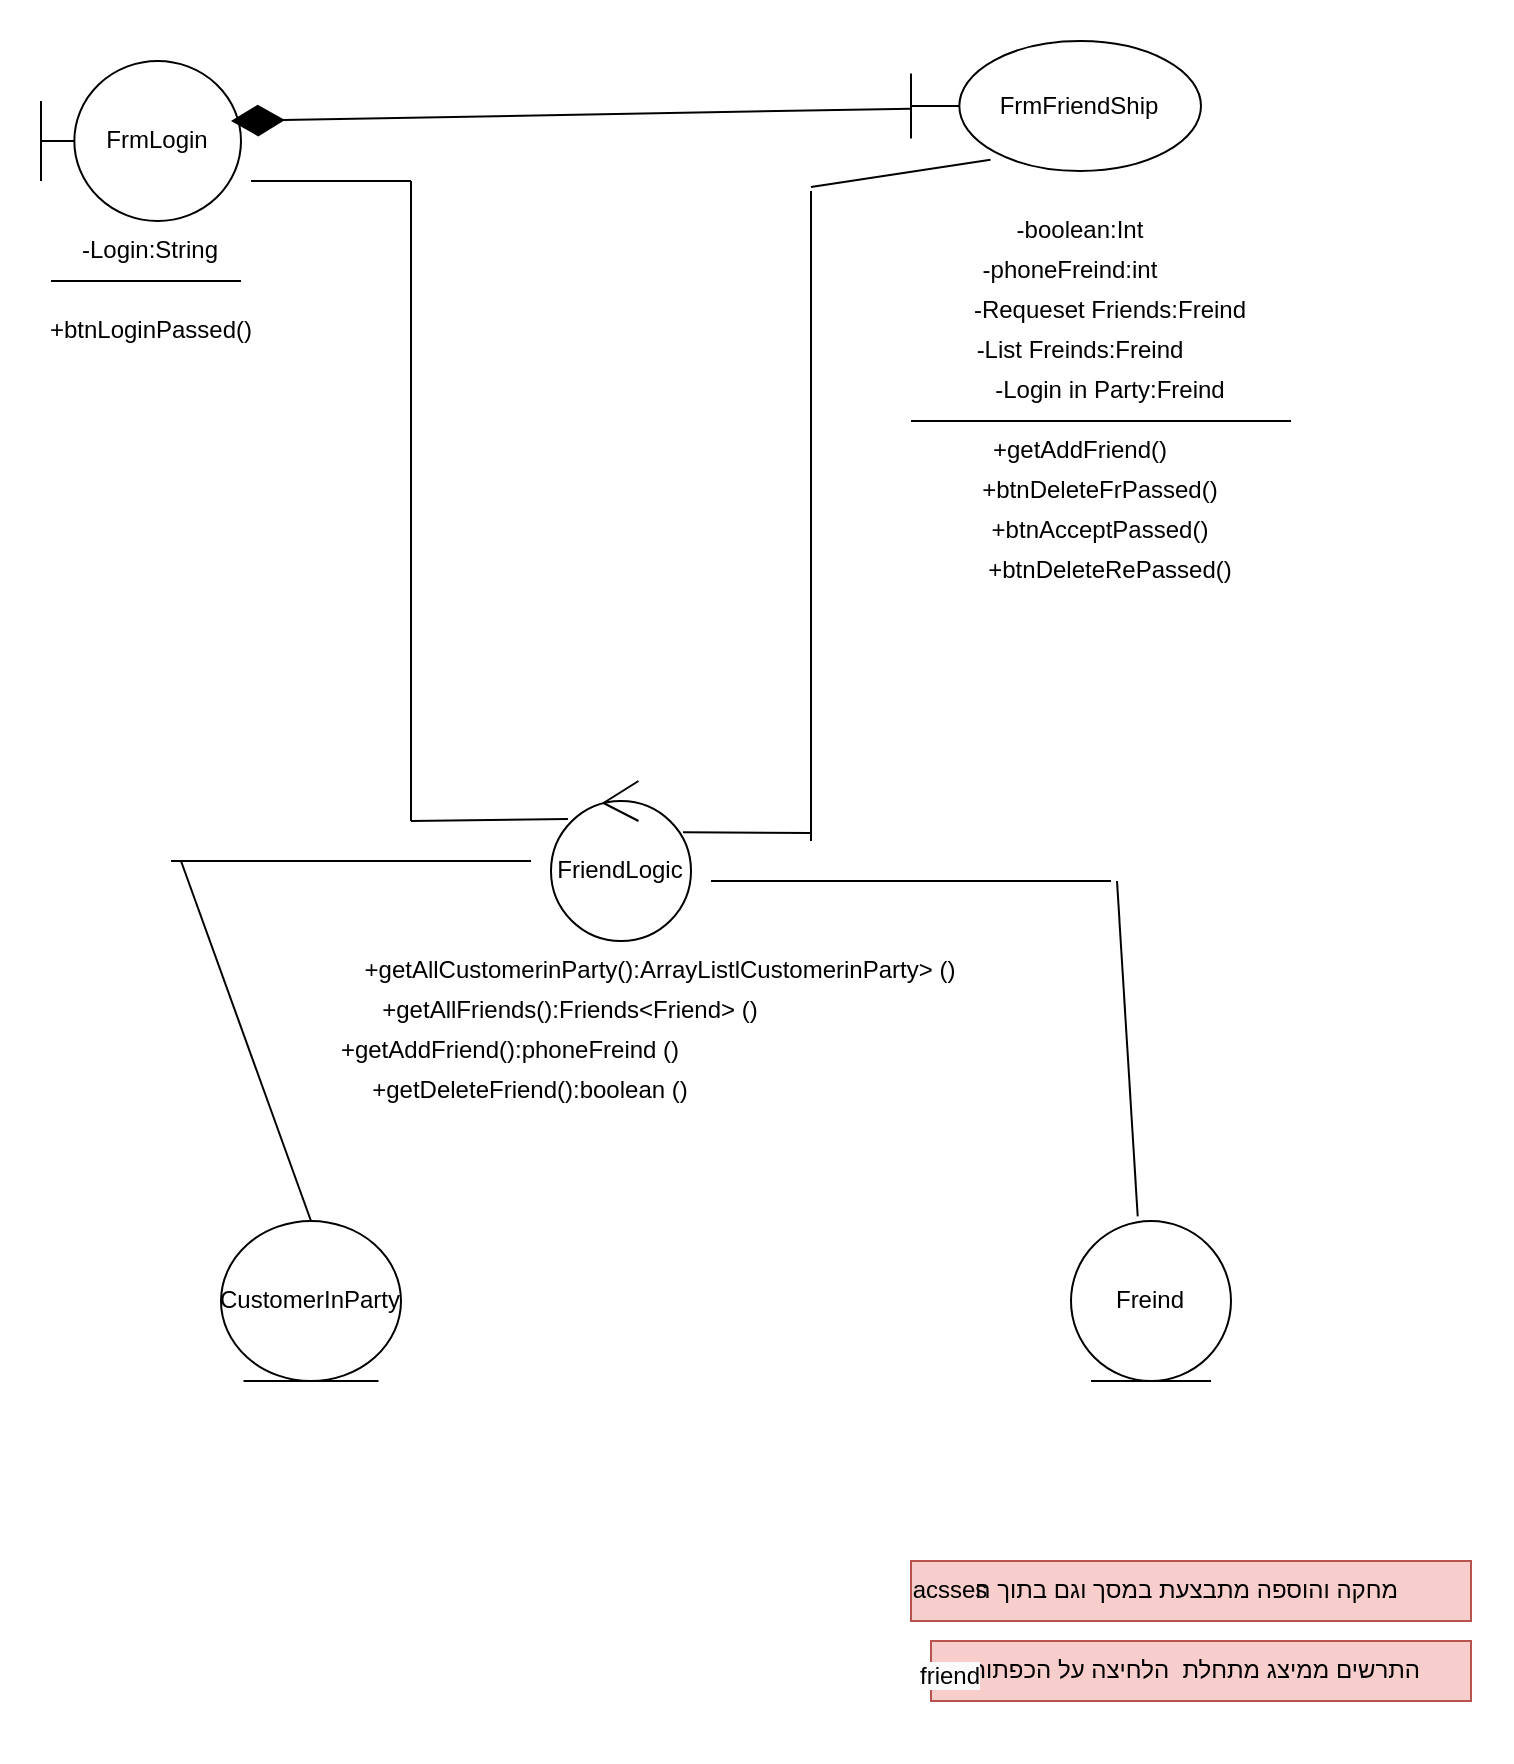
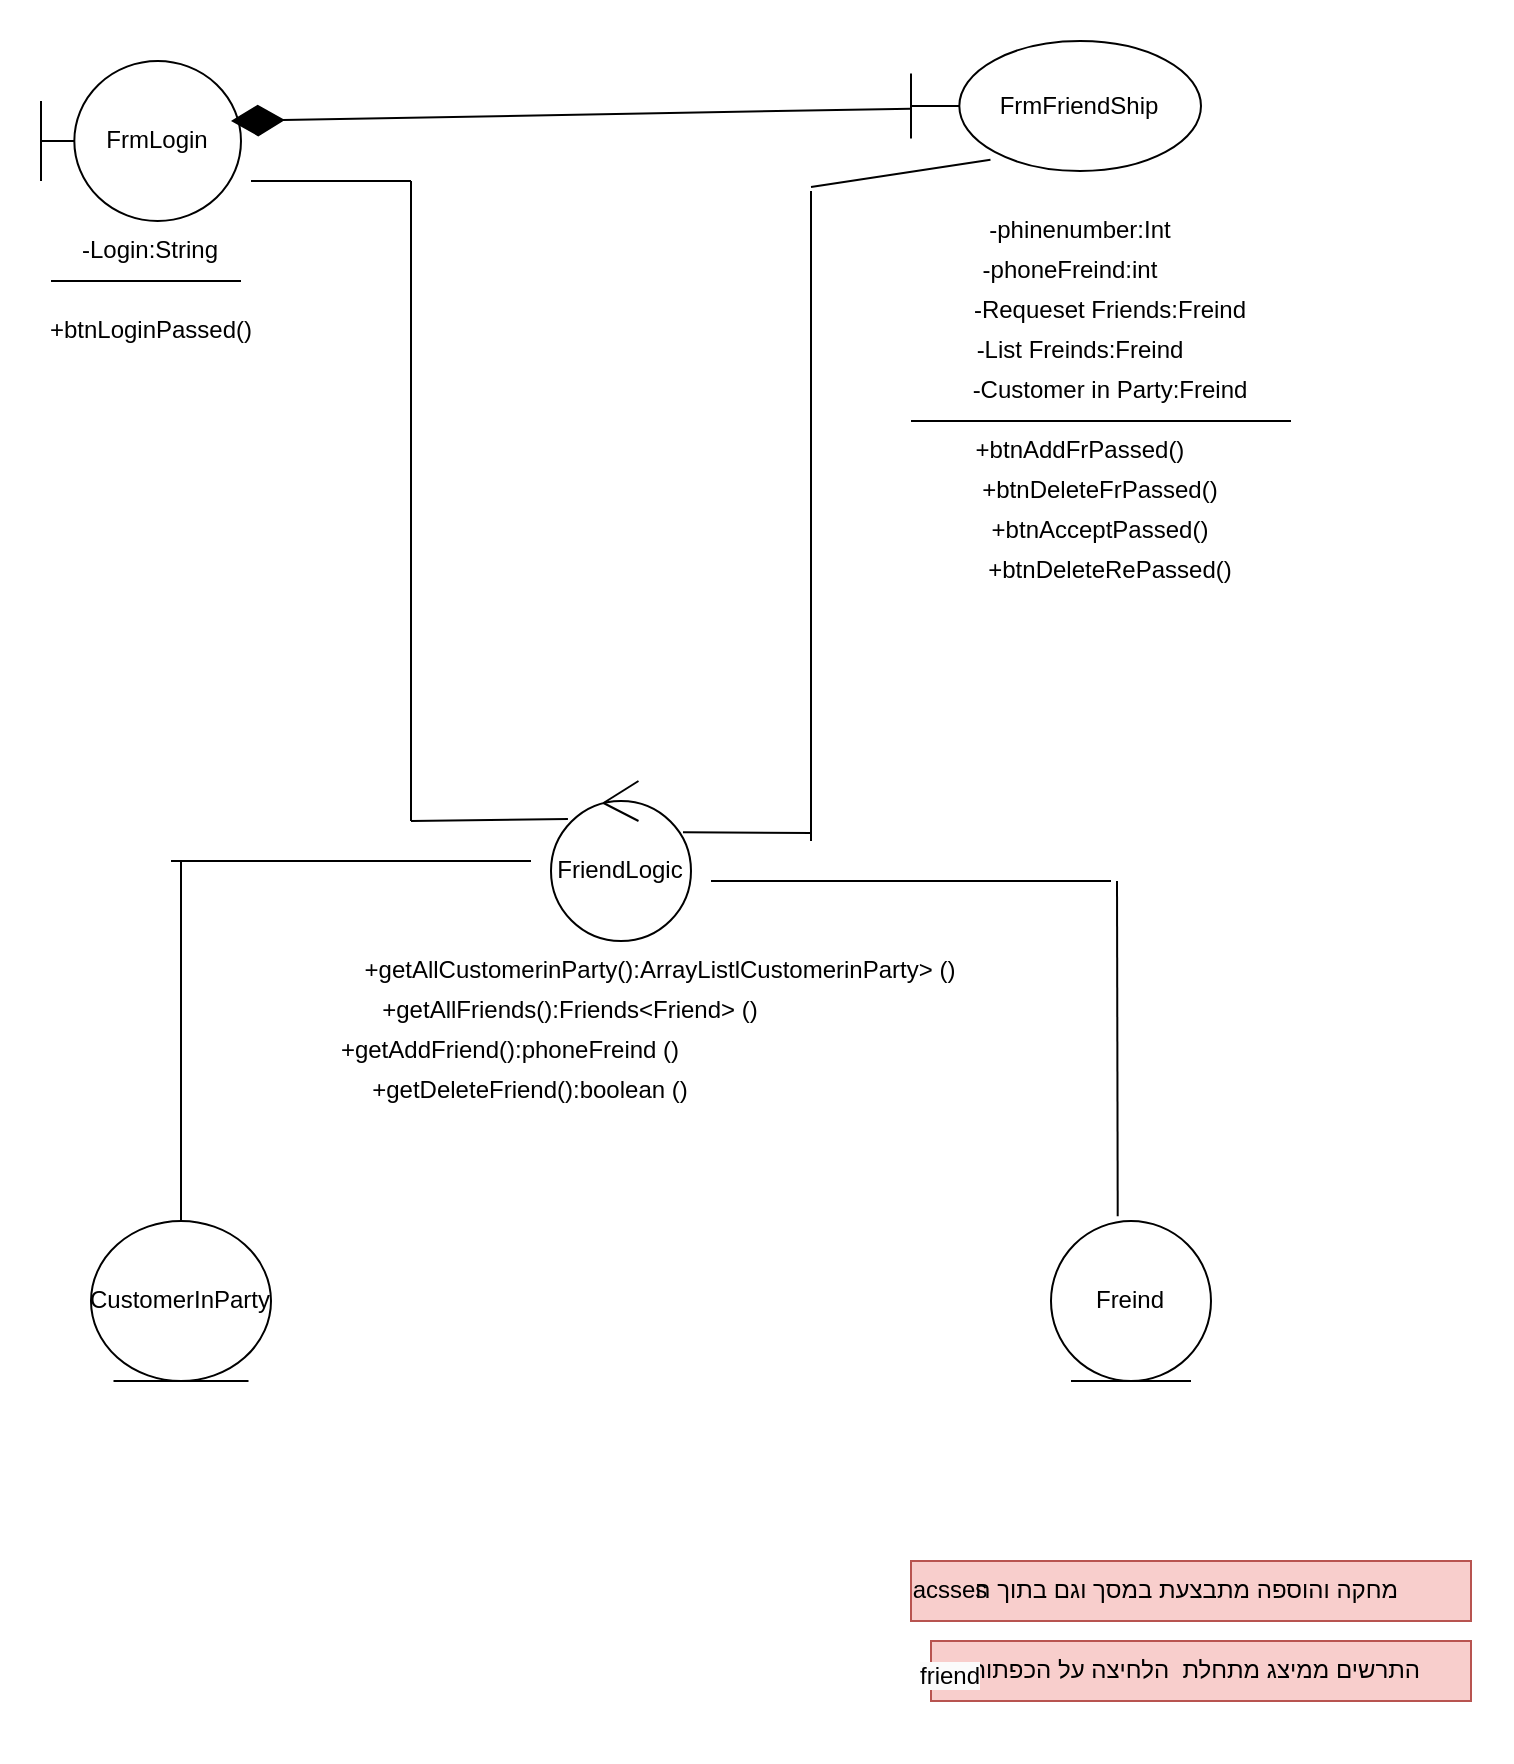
  <mxCell id="0" />
  <mxCell id="1" parent="0" />
  <mxCell id="2" value="FrmLogin" style="shape=umlBoundary;whiteSpace=wrap;html=1;" parent="1" vertex="1"><mxGeometry x="20" y="30" width="100" height="80" as="geometry" /></mxCell>
  <mxCell id="3" value="FrmFriendShip" style="shape=umlBoundary;whiteSpace=wrap;html=1;" parent="1" vertex="1"><mxGeometry x="455" y="20" width="145" height="65" as="geometry" /></mxCell>
  <mxCell id="4" value="FriendLogic" style="ellipse;shape=umlControl;whiteSpace=wrap;html=1;" parent="1" vertex="1"><mxGeometry x="275" y="390" width="70" height="80" as="geometry" /></mxCell>
- <mxCell id="5" value="Freind" style="ellipse;shape=umlEntity;whiteSpace=wrap;html=1;" parent="1" vertex="1"><mxGeometry x="535" y="610" width="80" height="80" as="geometry" /></mxCell>
- <mxCell id="6" value="CustomerInParty" style="ellipse;shape=umlEntity;whiteSpace=wrap;html=1;" parent="1" vertex="1"><mxGeometry x="110" y="610" width="90" height="80" as="geometry" /></mxCell>
+ <mxCell id="5" value="Freind" style="ellipse;shape=umlEntity;whiteSpace=wrap;html=1;" parent="1" vertex="1"><mxGeometry x="525" y="610" width="80" height="80" as="geometry" /></mxCell>
+ <mxCell id="6" value="CustomerInParty" style="ellipse;shape=umlEntity;whiteSpace=wrap;html=1;" parent="1" vertex="1"><mxGeometry x="45" y="610" width="90" height="80" as="geometry" /></mxCell>
  <mxCell id="7" value="-Login:String" style="text;html=1;strokeColor=none;fillColor=none;align=center;verticalAlign=middle;whiteSpace=wrap;rounded=0;" parent="1" vertex="1"><mxGeometry x="30" y="110" width="90" height="30" as="geometry" /></mxCell>
  <mxCell id="8" value="+btnLoginPassed()" style="text;html=1;strokeColor=none;fillColor=none;align=center;verticalAlign=middle;whiteSpace=wrap;rounded=0;" parent="1" vertex="1"><mxGeometry x="22.5" y="150" width="105" height="30" as="geometry" /></mxCell>
  <mxCell id="9" value="" style="endArrow=none;html=1;rounded=0;entryX=1;entryY=1;entryDx=0;entryDy=0;" parent="1" target="7" edge="1"><mxGeometry width="50" height="50" relative="1" as="geometry"><mxPoint x="25" y="140" as="sourcePoint" /><mxPoint x="325" y="320" as="targetPoint" /></mxGeometry></mxCell>
- <mxCell id="10" value="-boolean:Int" style="text;html=1;strokeColor=none;fillColor=none;align=center;verticalAlign=middle;whiteSpace=wrap;rounded=0;" parent="1" vertex="1"><mxGeometry x="485" y="100" width="110" height="30" as="geometry" /></mxCell>
+ <mxCell id="10" value="-phinenumber:Int" style="text;html=1;strokeColor=none;fillColor=none;align=center;verticalAlign=middle;whiteSpace=wrap;rounded=0;" parent="1" vertex="1"><mxGeometry x="485" y="100" width="110" height="30" as="geometry" /></mxCell>
  <mxCell id="11" value="-phoneFreind:int" style="text;html=1;strokeColor=none;fillColor=none;align=center;verticalAlign=middle;whiteSpace=wrap;rounded=0;" parent="1" vertex="1"><mxGeometry x="480" y="120" width="110" height="30" as="geometry" /></mxCell>
  <mxCell id="12" value="-Requeset Friends:Freind" style="text;html=1;strokeColor=none;fillColor=none;align=center;verticalAlign=middle;whiteSpace=wrap;rounded=0;" parent="1" vertex="1"><mxGeometry x="480" y="140" width="150" height="30" as="geometry" /></mxCell>
  <mxCell id="13" value="-List Freinds:Freind" style="text;html=1;strokeColor=none;fillColor=none;align=center;verticalAlign=middle;whiteSpace=wrap;rounded=0;" parent="1" vertex="1"><mxGeometry x="465" y="160" width="150" height="30" as="geometry" /></mxCell>
- <mxCell id="14" value="-Login in Party:Freind" style="text;html=1;strokeColor=none;fillColor=none;align=center;verticalAlign=middle;whiteSpace=wrap;rounded=0;" parent="1" vertex="1"><mxGeometry x="480" y="180" width="150" height="30" as="geometry" /></mxCell>
+ <mxCell id="14" value="-Customer in Party:Freind" style="text;html=1;strokeColor=none;fillColor=none;align=center;verticalAlign=middle;whiteSpace=wrap;rounded=0;" parent="1" vertex="1"><mxGeometry x="480" y="180" width="150" height="30" as="geometry" /></mxCell>
  <mxCell id="15" value="" style="endArrow=none;html=1;rounded=0;" parent="1" edge="1"><mxGeometry width="50" height="50" relative="1" as="geometry"><mxPoint x="455" y="210" as="sourcePoint" /><mxPoint x="645" y="210" as="targetPoint" /><Array as="points"><mxPoint x="545" y="210" /></Array></mxGeometry></mxCell>
  <mxCell id="16" value="+btnDeleteRePassed()" style="text;html=1;strokeColor=none;fillColor=none;align=center;verticalAlign=middle;whiteSpace=wrap;rounded=0;" parent="1" vertex="1"><mxGeometry x="480" y="270" width="150" height="30" as="geometry" /></mxCell>
- <mxCell id="17" value="+getAddFriend()" style="text;html=1;strokeColor=none;fillColor=none;align=center;verticalAlign=middle;whiteSpace=wrap;rounded=0;" parent="1" vertex="1"><mxGeometry x="465" y="210" width="150" height="30" as="geometry" /></mxCell>
+ <mxCell id="17" value="+btnAddFrPassed()" style="text;html=1;strokeColor=none;fillColor=none;align=center;verticalAlign=middle;whiteSpace=wrap;rounded=0;" parent="1" vertex="1"><mxGeometry x="465" y="210" width="150" height="30" as="geometry" /></mxCell>
  <mxCell id="18" value="+btnDeleteFrPassed()" style="text;html=1;strokeColor=none;fillColor=none;align=center;verticalAlign=middle;whiteSpace=wrap;rounded=0;" parent="1" vertex="1"><mxGeometry x="475" y="230" width="150" height="30" as="geometry" /></mxCell>
  <mxCell id="19" value="+btnAcceptPassed()" style="text;html=1;strokeColor=none;fillColor=none;align=center;verticalAlign=middle;whiteSpace=wrap;rounded=0;" parent="1" vertex="1"><mxGeometry x="475" y="250" width="150" height="30" as="geometry" /></mxCell>
  <mxCell id="20" value="" style="endArrow=none;html=1;rounded=0;" parent="1" edge="1"><mxGeometry width="50" height="50" relative="1" as="geometry"><mxPoint x="205" y="410" as="sourcePoint" /><mxPoint x="205" y="90" as="targetPoint" /></mxGeometry></mxCell>
  <mxCell id="21" value="" style="endArrow=none;html=1;rounded=0;" parent="1" edge="1"><mxGeometry width="50" height="50" relative="1" as="geometry"><mxPoint x="405" y="420" as="sourcePoint" /><mxPoint x="405" y="95" as="targetPoint" /></mxGeometry></mxCell>
  <mxCell id="22" value="" style="endArrow=none;html=1;rounded=0;entryX=0.274;entryY=0.914;entryDx=0;entryDy=0;entryPerimeter=0;" parent="1" target="3" edge="1"><mxGeometry width="50" height="50" relative="1" as="geometry"><mxPoint x="405" y="93" as="sourcePoint" /><mxPoint x="705" y="70" as="targetPoint" /></mxGeometry></mxCell>
  <mxCell id="23" value="" style="endArrow=none;html=1;rounded=0;exitX=0.943;exitY=0.321;exitDx=0;exitDy=0;exitPerimeter=0;" parent="1" source="4" edge="1"><mxGeometry width="50" height="50" relative="1" as="geometry"><mxPoint x="335" y="280" as="sourcePoint" /><mxPoint x="405" y="416" as="targetPoint" /></mxGeometry></mxCell>
  <mxCell id="24" value="" style="endArrow=none;html=1;rounded=0;exitX=0.5;exitY=0;exitDx=0;exitDy=0;" parent="1" source="6" edge="1"><mxGeometry width="50" height="50" relative="1" as="geometry"><mxPoint x="345" y="470" as="sourcePoint" /><mxPoint x="90" y="430" as="targetPoint" /></mxGeometry></mxCell>
  <mxCell id="25" value="" style="endArrow=none;html=1;rounded=0;" parent="1" edge="1"><mxGeometry width="50" height="50" relative="1" as="geometry"><mxPoint x="85" y="430" as="sourcePoint" /><mxPoint x="265" y="430" as="targetPoint" /></mxGeometry></mxCell>
  <mxCell id="26" value="" style="endArrow=none;html=1;rounded=0;exitX=0.417;exitY=-0.029;exitDx=0;exitDy=0;exitPerimeter=0;" parent="1" source="5" edge="1"><mxGeometry width="50" height="50" relative="1" as="geometry"><mxPoint x="345" y="470" as="sourcePoint" /><mxPoint x="558" y="440" as="targetPoint" /></mxGeometry></mxCell>
  <mxCell id="27" value="" style="endArrow=none;html=1;rounded=0;" parent="1" edge="1"><mxGeometry width="50" height="50" relative="1" as="geometry"><mxPoint x="355" y="440" as="sourcePoint" /><mxPoint x="555" y="440" as="targetPoint" /></mxGeometry></mxCell>
  <mxCell id="28" value="" style="endArrow=none;html=1;rounded=0;" parent="1" edge="1"><mxGeometry width="50" height="50" relative="1" as="geometry"><mxPoint x="125" y="90" as="sourcePoint" /><mxPoint x="205" y="90" as="targetPoint" /></mxGeometry></mxCell>
  <mxCell id="29" value="" style="endArrow=none;html=1;rounded=0;entryX=0.121;entryY=0.238;entryDx=0;entryDy=0;entryPerimeter=0;" parent="1" target="4" edge="1"><mxGeometry width="50" height="50" relative="1" as="geometry"><mxPoint x="205" y="410" as="sourcePoint" /><mxPoint x="265" y="410" as="targetPoint" /></mxGeometry></mxCell>
  <mxCell id="30" value="+getAllCustomerinParty():ArrayListlCustomerinParty&amp;gt; ()" style="text;html=1;strokeColor=none;fillColor=none;align=center;verticalAlign=middle;whiteSpace=wrap;rounded=0;" parent="1" vertex="1"><mxGeometry x="175" y="470" width="310" height="30" as="geometry" /></mxCell>
  <mxCell id="31" value="+getAllFriends():Friends&amp;lt;Friend&amp;gt; ()" style="text;html=1;strokeColor=none;fillColor=none;align=center;verticalAlign=middle;whiteSpace=wrap;rounded=0;" parent="1" vertex="1"><mxGeometry x="165" y="490" width="240" height="30" as="geometry" /></mxCell>
  <mxCell id="32" value="+getAddFriend():phoneFreind ()" style="text;html=1;strokeColor=none;fillColor=none;align=center;verticalAlign=middle;whiteSpace=wrap;rounded=0;" parent="1" vertex="1"><mxGeometry x="135" y="510" width="240" height="30" as="geometry" /></mxCell>
  <mxCell id="33" value="+getDeleteFriend():boolean ()" style="text;html=1;strokeColor=none;fillColor=none;align=center;verticalAlign=middle;whiteSpace=wrap;rounded=0;" parent="1" vertex="1"><mxGeometry x="145" y="530" width="240" height="30" as="geometry" /></mxCell>
  <mxCell id="34" value="" style="endArrow=diamondThin;endFill=1;endSize=24;html=1;rounded=0;" parent="1" source="3" edge="1"><mxGeometry width="160" relative="1" as="geometry"><mxPoint x="285" y="270" as="sourcePoint" /><mxPoint x="115" y="60" as="targetPoint" /></mxGeometry></mxCell>
  <mxCell id="35" value="מחקה והוספה מתבצעת במסך וגם בתוך ה&amp;nbsp;" style="text;html=1;strokeColor=#b85450;fillColor=#f8cecc;align=center;verticalAlign=middle;whiteSpace=wrap;rounded=0;" parent="1" vertex="1"><mxGeometry x="455" y="780" width="280" height="30" as="geometry" /></mxCell>
  <mxCell id="36" value="acsses" style="text;html=1;strokeColor=none;fillColor=none;align=center;verticalAlign=middle;whiteSpace=wrap;rounded=0;" parent="1" vertex="1"><mxGeometry x="445" y="780" width="60" height="30" as="geometry" /></mxCell>
  <mxCell id="37" value="התרשים ממיצג מתחלת&amp;nbsp; הלחיצה על הכפתור&amp;nbsp;" style="text;html=1;strokeColor=#b85450;fillColor=#f8cecc;align=center;verticalAlign=middle;whiteSpace=wrap;rounded=0;" vertex="1" parent="1"><mxGeometry x="465" y="820" width="270" height="30" as="geometry" /></mxCell>
  <mxCell id="38" value="&#10;&lt;span style=&quot;color: rgb(0, 0, 0); font-family: Helvetica; font-size: 12px; font-style: normal; font-variant-ligatures: normal; font-variant-caps: normal; font-weight: 400; letter-spacing: normal; orphans: 2; text-align: center; text-indent: 0px; text-transform: none; widows: 2; word-spacing: 0px; -webkit-text-stroke-width: 0px; background-color: rgb(251, 251, 251); text-decoration-thickness: initial; text-decoration-style: initial; text-decoration-color: initial; float: none; display: inline !important;&quot;&gt;friend&lt;/span&gt;&#10;&#10;" style="text;html=1;align=center;verticalAlign=middle;whiteSpace=wrap;rounded=0;" vertex="1" parent="1"><mxGeometry x="445" y="830" width="60" height="30" as="geometry" /></mxCell>
